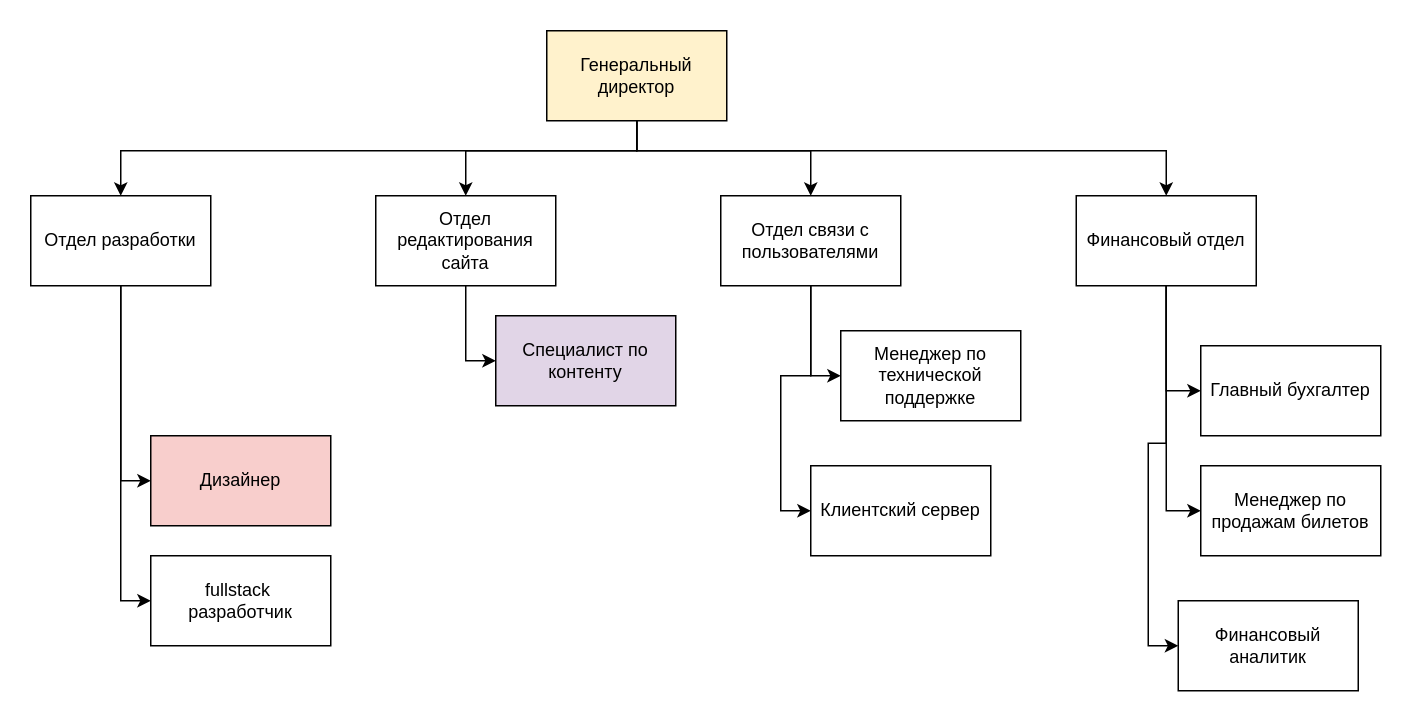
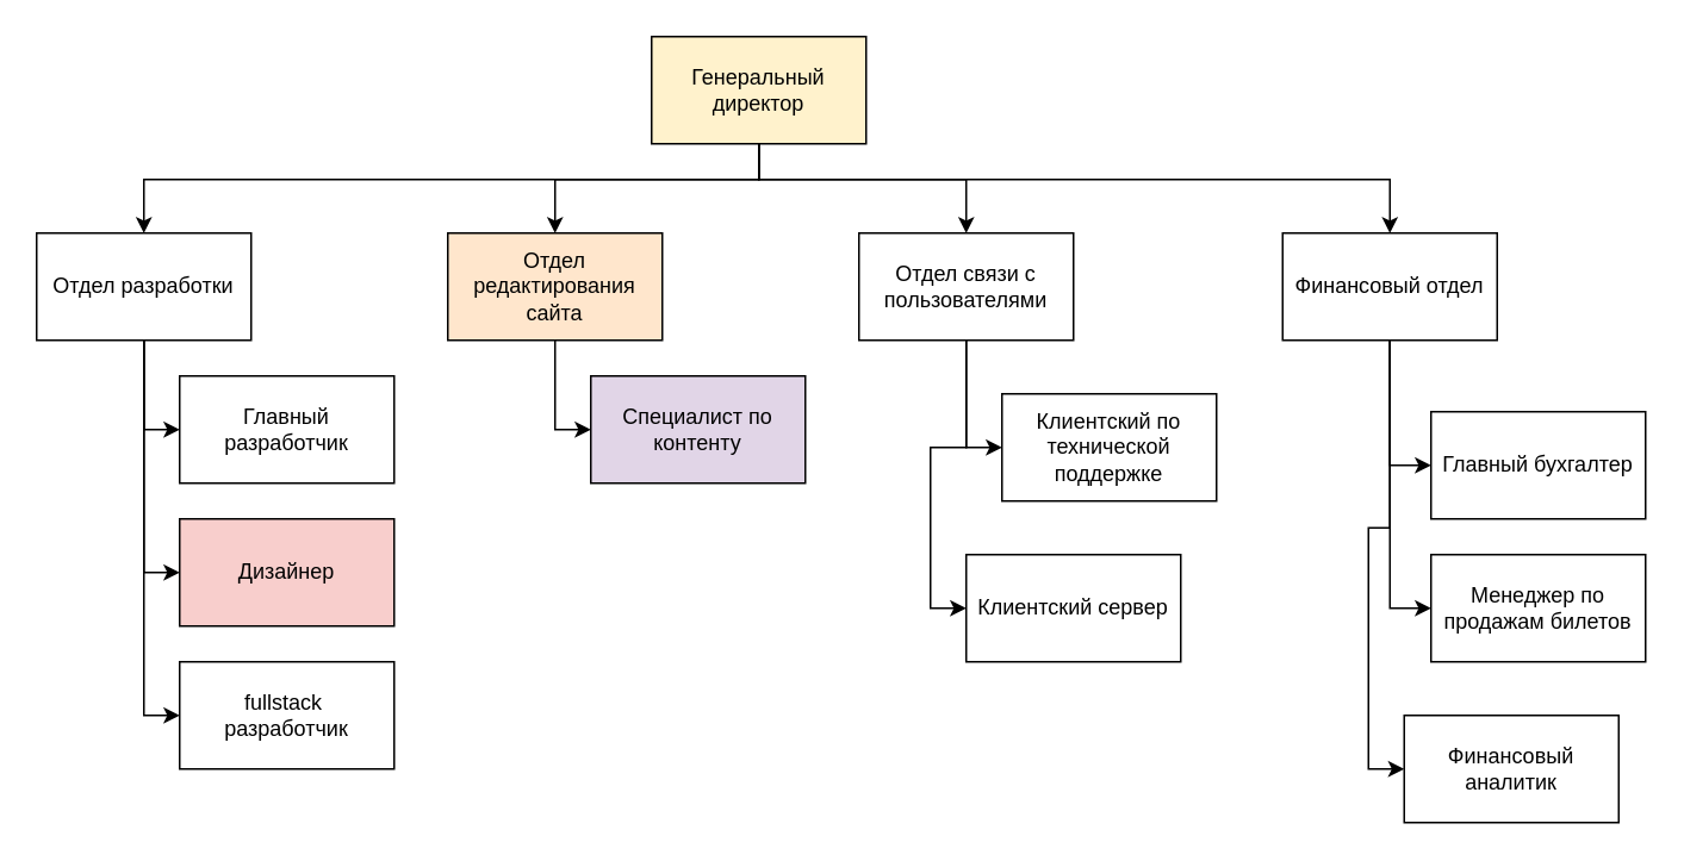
  <mxCell id="0" />
  <mxCell id="1" parent="0" />
  <mxCell id="2" style="edgeStyle=orthogonalEdgeStyle;rounded=0;orthogonalLoop=1;jettySize=auto;html=1;entryX=0.5;entryY=0;entryDx=0;entryDy=0;" edge="1" parent="1" source="6" target="19"><mxGeometry relative="1" as="geometry"><Array as="points"><mxPoint x="424" y="100" /><mxPoint x="777" y="100" /></Array></mxGeometry></mxCell>
  <mxCell id="3" style="edgeStyle=orthogonalEdgeStyle;rounded=0;orthogonalLoop=1;jettySize=auto;html=1;entryX=0.5;entryY=0;entryDx=0;entryDy=0;" edge="1" parent="1" source="6" target="15"><mxGeometry relative="1" as="geometry"><Array as="points"><mxPoint x="424" y="100" /><mxPoint x="540" y="100" /></Array></mxGeometry></mxCell>
  <mxCell id="4" style="edgeStyle=orthogonalEdgeStyle;rounded=0;orthogonalLoop=1;jettySize=auto;html=1;" edge="1" parent="1" source="6" target="10"><mxGeometry relative="1" as="geometry"><Array as="points"><mxPoint x="424" y="100" /><mxPoint x="80" y="100" /></Array></mxGeometry></mxCell>
  <mxCell id="5" style="edgeStyle=orthogonalEdgeStyle;rounded=0;orthogonalLoop=1;jettySize=auto;html=1;entryX=0.5;entryY=0;entryDx=0;entryDy=0;" edge="1" parent="1" source="6" target="12"><mxGeometry relative="1" as="geometry"><Array as="points"><mxPoint x="424" y="100" /><mxPoint x="310" y="100" /></Array></mxGeometry></mxCell>
  <mxCell id="6" value="Генеральный директор" style="rounded=0;whiteSpace=wrap;html=1;fillColor=#fff2cc;" parent="1" vertex="1"><mxGeometry x="364" y="20" width="120" height="60" as="geometry" /></mxCell>
+ <mxCell id="7" style="edgeStyle=orthogonalEdgeStyle;rounded=0;orthogonalLoop=1;jettySize=auto;html=1;entryX=0;entryY=0.5;entryDx=0;entryDy=0;" edge="1" parent="1" source="10" target="24"><mxGeometry relative="1" as="geometry" /></mxCell>
  <mxCell id="8" style="edgeStyle=orthogonalEdgeStyle;rounded=0;orthogonalLoop=1;jettySize=auto;html=1;entryX=0;entryY=0.5;entryDx=0;entryDy=0;" edge="1" parent="1" source="10" target="25"><mxGeometry relative="1" as="geometry" /></mxCell>
  <mxCell id="9" style="edgeStyle=orthogonalEdgeStyle;rounded=0;orthogonalLoop=1;jettySize=auto;html=1;entryX=0;entryY=0.5;entryDx=0;entryDy=0;" edge="1" parent="1" source="10" target="26"><mxGeometry relative="1" as="geometry" /></mxCell>
  <mxCell id="10" value="Отдел разработки" style="rounded=0;whiteSpace=wrap;html=1;" parent="1" vertex="1"><mxGeometry x="20" y="130" width="120" height="60" as="geometry" /></mxCell>
  <mxCell id="11" style="edgeStyle=orthogonalEdgeStyle;rounded=0;orthogonalLoop=1;jettySize=auto;html=1;entryX=0;entryY=0.5;entryDx=0;entryDy=0;" edge="1" parent="1" source="12" target="28"><mxGeometry relative="1" as="geometry" /></mxCell>
- <mxCell id="12" value="Отдел редактирования сайта" style="rounded=0;whiteSpace=wrap;html=1;" parent="1" vertex="1"><mxGeometry x="250" y="130" width="120" height="60" as="geometry" /></mxCell>
+ <mxCell id="12" value="Отдел редактирования сайта" style="rounded=0;whiteSpace=wrap;html=1;fillColor=#ffe6cc;" parent="1" vertex="1"><mxGeometry x="250" y="130" width="120" height="60" as="geometry" /></mxCell>
  <mxCell id="13" style="edgeStyle=orthogonalEdgeStyle;rounded=0;orthogonalLoop=1;jettySize=auto;html=1;entryX=0;entryY=0.5;entryDx=0;entryDy=0;" edge="1" parent="1" source="15" target="27"><mxGeometry relative="1" as="geometry" /></mxCell>
  <mxCell id="14" style="edgeStyle=orthogonalEdgeStyle;rounded=0;orthogonalLoop=1;jettySize=auto;html=1;entryX=0;entryY=0.5;entryDx=0;entryDy=0;" edge="1" parent="1" source="15" target="20"><mxGeometry relative="1" as="geometry" /></mxCell>
  <mxCell id="15" value="Отдел связи с пользователями" style="rounded=0;whiteSpace=wrap;html=1;" parent="1" vertex="1"><mxGeometry x="480" y="130" width="120" height="60" as="geometry" /></mxCell>
  <mxCell id="16" style="edgeStyle=orthogonalEdgeStyle;rounded=0;orthogonalLoop=1;jettySize=auto;html=1;entryX=0;entryY=0.5;entryDx=0;entryDy=0;" edge="1" parent="1" source="19" target="23"><mxGeometry relative="1" as="geometry" /></mxCell>
  <mxCell id="17" style="edgeStyle=orthogonalEdgeStyle;rounded=0;orthogonalLoop=1;jettySize=auto;html=1;entryX=0;entryY=0.5;entryDx=0;entryDy=0;" edge="1" parent="1" source="19" target="21"><mxGeometry relative="1" as="geometry" /></mxCell>
  <mxCell id="18" style="edgeStyle=orthogonalEdgeStyle;rounded=0;orthogonalLoop=1;jettySize=auto;html=1;entryX=0;entryY=0.5;entryDx=0;entryDy=0;" edge="1" parent="1" source="19" target="22"><mxGeometry relative="1" as="geometry" /></mxCell>
  <mxCell id="19" value="Финансовый отдел" style="rounded=0;whiteSpace=wrap;html=1;" parent="1" vertex="1"><mxGeometry x="717" y="130" width="120" height="60" as="geometry" /></mxCell>
  <mxCell id="20" value="Клиентский сервер" style="rounded=0;whiteSpace=wrap;html=1;" vertex="1" parent="1"><mxGeometry x="540" y="310" width="120" height="60" as="geometry" /></mxCell>
  <mxCell id="21" value="Менеджер по продажам билетов" style="rounded=0;whiteSpace=wrap;html=1;" vertex="1" parent="1"><mxGeometry x="800" y="310" width="120" height="60" as="geometry" /></mxCell>
  <mxCell id="22" value="Финансовый аналитик" style="rounded=0;whiteSpace=wrap;html=1;" vertex="1" parent="1"><mxGeometry x="785" y="400" width="120" height="60" as="geometry" /></mxCell>
  <mxCell id="23" value="Главный бухгалтер" style="rounded=0;whiteSpace=wrap;html=1;" vertex="1" parent="1"><mxGeometry x="800" y="230" width="120" height="60" as="geometry" /></mxCell>
+ <mxCell id="24" value="Главный разработчик" style="rounded=0;whiteSpace=wrap;html=1;" vertex="1" parent="1"><mxGeometry x="100" y="210" width="120" height="60" as="geometry" /></mxCell>
  <mxCell id="25" value="Дизайнер" style="rounded=0;whiteSpace=wrap;html=1;fillColor=#f8cecc;" vertex="1" parent="1"><mxGeometry x="100" y="290" width="120" height="60" as="geometry" /></mxCell>
  <mxCell id="26" value="fullstack&amp;nbsp;&lt;div&gt;разработчик&lt;/div&gt;" style="rounded=0;whiteSpace=wrap;html=1;" vertex="1" parent="1"><mxGeometry x="100" y="370" width="120" height="60" as="geometry" /></mxCell>
- <mxCell id="27" value="Менеджер по технической поддержке" style="rounded=0;whiteSpace=wrap;html=1;" vertex="1" parent="1"><mxGeometry x="560" y="220" width="120" height="60" as="geometry" /></mxCell>
+ <mxCell id="27" value="Клиентский по технической поддержке" style="rounded=0;whiteSpace=wrap;html=1;" vertex="1" parent="1"><mxGeometry x="560" y="220" width="120" height="60" as="geometry" /></mxCell>
  <mxCell id="28" value="Специалист по контенту" style="rounded=0;whiteSpace=wrap;html=1;fillColor=#e1d5e7;" vertex="1" parent="1"><mxGeometry x="330" y="210" width="120" height="60" as="geometry" /></mxCell>
